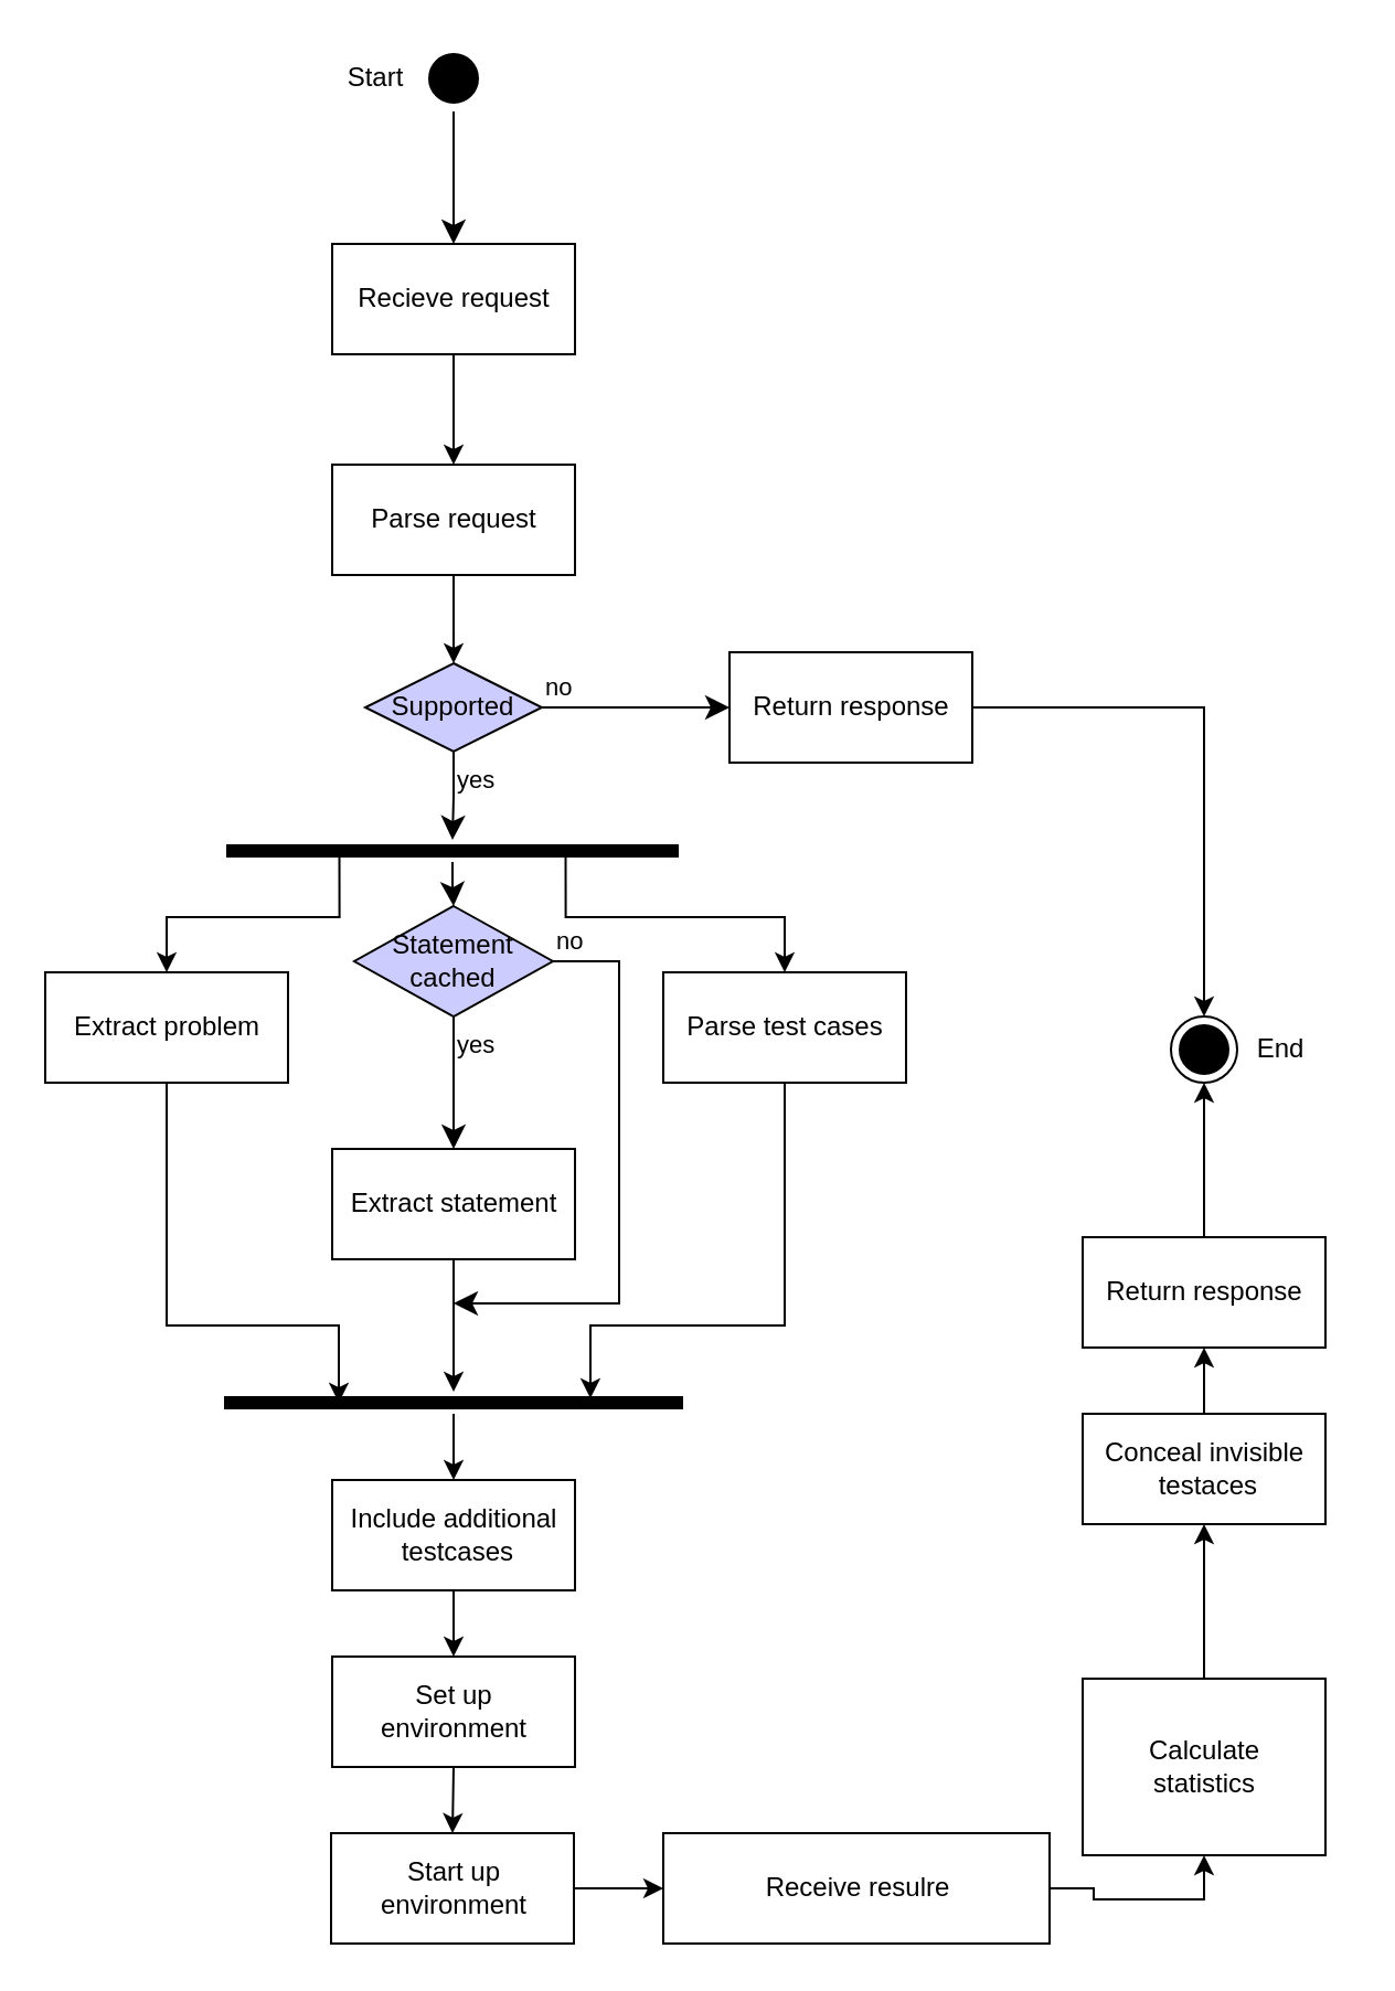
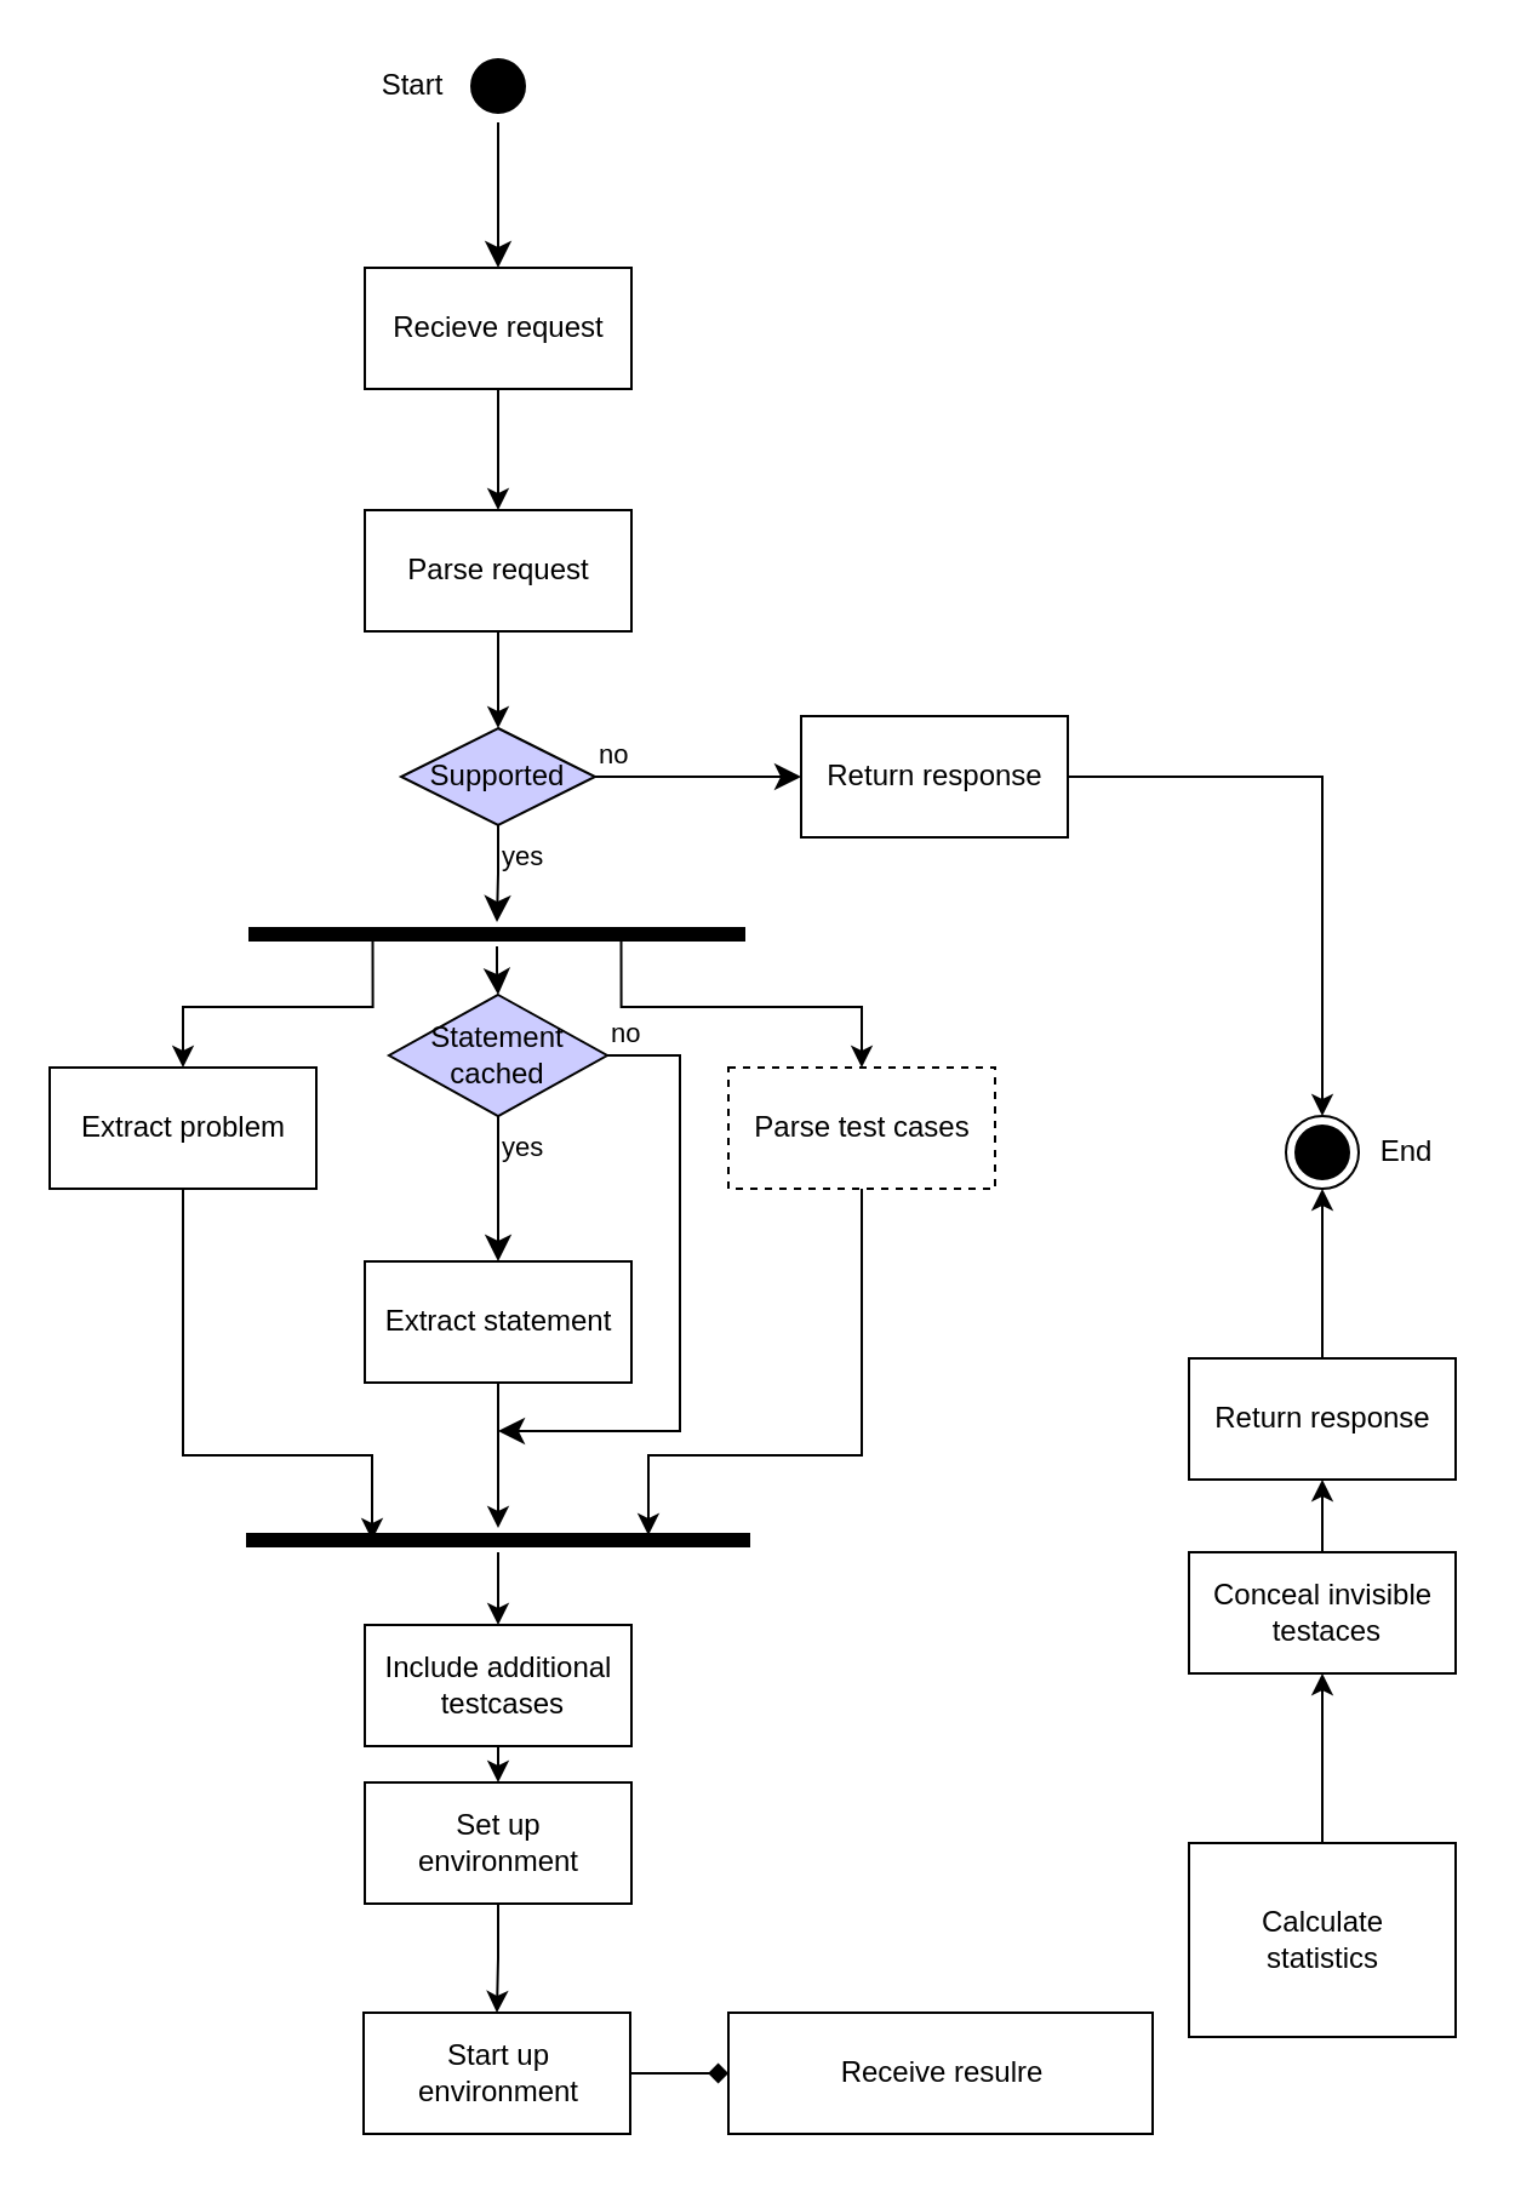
  <mxCell id="0" />
  <mxCell id="1" parent="0" />
  <mxCell id="2" value="" style="ellipse;html=1;shape=startState;fillColor=#000000;strokeColor=#000000;" vertex="1" parent="1"><mxGeometry x="190" y="20" width="30" height="30" as="geometry" /></mxCell>
  <mxCell id="3" value="" style="edgeStyle=orthogonalEdgeStyle;html=1;verticalAlign=bottom;endArrow=classic;endSize=8;strokeColor=#000000;rounded=0;endFill=1;" edge="1" source="2" parent="1" target="5"><mxGeometry relative="1" as="geometry"><mxPoint x="205" y="110" as="targetPoint" /></mxGeometry></mxCell>
  <mxCell id="4" style="edgeStyle=orthogonalEdgeStyle;rounded=0;orthogonalLoop=1;jettySize=auto;html=1;exitX=0.5;exitY=1;exitDx=0;exitDy=0;endArrow=classic;endFill=1;strokeColor=#000000;" edge="1" parent="1" source="5" target="7"><mxGeometry relative="1" as="geometry" /></mxCell>
  <mxCell id="5" value="Recieve request" style="html=1;strokeColor=#000000;" vertex="1" parent="1"><mxGeometry x="150" y="110" width="110" height="50" as="geometry" /></mxCell>
  <mxCell id="6" value="" style="edgeStyle=orthogonalEdgeStyle;rounded=0;orthogonalLoop=1;jettySize=auto;html=1;endArrow=classic;endFill=1;strokeColor=#000000;" edge="1" parent="1" source="7" target="8"><mxGeometry relative="1" as="geometry" /></mxCell>
  <mxCell id="7" value="Parse request" style="html=1;strokeColor=#000000;" vertex="1" parent="1"><mxGeometry x="150" y="210" width="110" height="50" as="geometry" /></mxCell>
  <mxCell id="8" value="Supported" style="rhombus;whiteSpace=wrap;html=1;fillColor=#CCCCFF;strokeColor=#000000;" vertex="1" parent="1"><mxGeometry x="165" y="300" width="80" height="40" as="geometry" /></mxCell>
  <mxCell id="9" value="no" style="edgeStyle=orthogonalEdgeStyle;html=1;align=left;verticalAlign=bottom;endArrow=classic;endSize=8;strokeColor=#000000;rounded=0;endFill=1;entryX=0;entryY=0.5;entryDx=0;entryDy=0;" edge="1" source="8" parent="1" target="12"><mxGeometry x="-1" relative="1" as="geometry"><mxPoint x="350" y="320" as="targetPoint" /></mxGeometry></mxCell>
  <mxCell id="10" value="yes" style="edgeStyle=orthogonalEdgeStyle;html=1;align=left;verticalAlign=top;endArrow=classic;endSize=8;strokeColor=#000000;rounded=0;endFill=1;" edge="1" source="8" parent="1" target="16"><mxGeometry x="-1" relative="1" as="geometry"><mxPoint x="205" y="400" as="targetPoint" /></mxGeometry></mxCell>
  <mxCell id="11" style="edgeStyle=orthogonalEdgeStyle;rounded=0;orthogonalLoop=1;jettySize=auto;html=1;endArrow=classic;endFill=1;strokeColor=#000000;" edge="1" parent="1" source="12" target="13"><mxGeometry relative="1" as="geometry" /></mxCell>
  <mxCell id="12" value="Return response" style="html=1;strokeColor=#000000;" vertex="1" parent="1"><mxGeometry x="330" y="295" width="110" height="50" as="geometry" /></mxCell>
  <mxCell id="13" value="" style="ellipse;html=1;shape=endState;fillColor=#000000;strokeColor=#000000;" vertex="1" parent="1"><mxGeometry x="530" y="460" width="30" height="30" as="geometry" /></mxCell>
  <mxCell id="14" style="edgeStyle=orthogonalEdgeStyle;rounded=0;orthogonalLoop=1;jettySize=auto;html=1;exitX=0.25;exitY=0.5;exitDx=0;exitDy=0;exitPerimeter=0;entryX=0.5;entryY=0;entryDx=0;entryDy=0;endArrow=classic;endFill=1;strokeColor=#000000;" edge="1" parent="1" source="16" target="19"><mxGeometry relative="1" as="geometry" /></mxCell>
  <mxCell id="15" style="edgeStyle=orthogonalEdgeStyle;rounded=0;orthogonalLoop=1;jettySize=auto;html=1;exitX=0.75;exitY=0.5;exitDx=0;exitDy=0;exitPerimeter=0;entryX=0.5;entryY=0;entryDx=0;entryDy=0;endArrow=classic;endFill=1;strokeColor=#000000;" edge="1" parent="1" source="16" target="24"><mxGeometry relative="1" as="geometry" /></mxCell>
  <mxCell id="16" value="" style="shape=line;html=1;strokeWidth=6;strokeColor=#000000;" vertex="1" parent="1"><mxGeometry x="102" y="380" width="205" height="10" as="geometry" /></mxCell>
  <mxCell id="17" value="" style="edgeStyle=orthogonalEdgeStyle;html=1;verticalAlign=bottom;endArrow=classic;endSize=8;strokeColor=#000000;rounded=0;endFill=1;entryX=0.5;entryY=0;entryDx=0;entryDy=0;" edge="1" source="16" parent="1" target="20"><mxGeometry relative="1" as="geometry"><mxPoint x="205" y="520" as="targetPoint" /></mxGeometry></mxCell>
  <mxCell id="18" style="edgeStyle=orthogonalEdgeStyle;rounded=0;orthogonalLoop=1;jettySize=auto;html=1;exitX=0.5;exitY=1;exitDx=0;exitDy=0;entryX=0.25;entryY=0.5;entryDx=0;entryDy=0;entryPerimeter=0;endArrow=classic;endFill=1;strokeColor=#000000;" edge="1" parent="1" source="19" target="28"><mxGeometry relative="1" as="geometry"><Array as="points"><mxPoint x="75" y="600" /><mxPoint x="153" y="600" /></Array></mxGeometry></mxCell>
  <mxCell id="19" value="Extract problem" style="html=1;strokeColor=#000000;" vertex="1" parent="1"><mxGeometry x="20" y="440" width="110" height="50" as="geometry" /></mxCell>
  <mxCell id="20" value="Statement&lt;br&gt;cached" style="rhombus;whiteSpace=wrap;html=1;fillColor=#CCCCFF;strokeColor=#000000;" vertex="1" parent="1"><mxGeometry x="160" y="410" width="90" height="50" as="geometry" /></mxCell>
  <mxCell id="21" value="no" style="edgeStyle=orthogonalEdgeStyle;html=1;align=left;verticalAlign=bottom;endArrow=classic;endSize=8;strokeColor=#000000;rounded=0;endFill=1;" edge="1" source="20" parent="1"><mxGeometry x="-1" relative="1" as="geometry"><mxPoint x="205" y="590" as="targetPoint" /><Array as="points"><mxPoint x="280" y="435" /><mxPoint x="280" y="590" /></Array></mxGeometry></mxCell>
  <mxCell id="22" value="yes" style="edgeStyle=orthogonalEdgeStyle;html=1;align=left;verticalAlign=top;endArrow=classic;endSize=8;strokeColor=#000000;rounded=0;endFill=1;entryX=0.5;entryY=0;entryDx=0;entryDy=0;" edge="1" source="20" parent="1" target="26"><mxGeometry x="-1" relative="1" as="geometry"><mxPoint x="205" y="620" as="targetPoint" /></mxGeometry></mxCell>
  <mxCell id="23" style="edgeStyle=orthogonalEdgeStyle;rounded=0;orthogonalLoop=1;jettySize=auto;html=1;entryX=0.798;entryY=0.3;entryDx=0;entryDy=0;entryPerimeter=0;endArrow=classic;endFill=1;strokeColor=#000000;" edge="1" parent="1" source="24" target="28"><mxGeometry relative="1" as="geometry"><Array as="points"><mxPoint x="355" y="600" /><mxPoint x="267" y="600" /></Array></mxGeometry></mxCell>
- <mxCell id="24" value="Parse test cases" style="html=1;strokeColor=#000000;" vertex="1" parent="1"><mxGeometry x="300" y="440" width="110" height="50" as="geometry" /></mxCell>
+ <mxCell id="24" value="Parse test cases" style="html=1;strokeColor=#000000;dashed=1;" vertex="1" parent="1"><mxGeometry x="300" y="440" width="110" height="50" as="geometry" /></mxCell>
  <mxCell id="25" value="" style="edgeStyle=orthogonalEdgeStyle;rounded=0;orthogonalLoop=1;jettySize=auto;html=1;endArrow=classic;endFill=1;strokeColor=#000000;" edge="1" parent="1" source="26" target="28"><mxGeometry relative="1" as="geometry" /></mxCell>
  <mxCell id="26" value="Extract statement" style="html=1;strokeColor=#000000;" vertex="1" parent="1"><mxGeometry x="150" y="520" width="110" height="50" as="geometry" /></mxCell>
  <mxCell id="27" style="edgeStyle=orthogonalEdgeStyle;rounded=0;orthogonalLoop=1;jettySize=auto;html=1;endArrow=classic;endFill=1;strokeColor=#000000;" edge="1" parent="1" source="28" target="30"><mxGeometry relative="1" as="geometry" /></mxCell>
  <mxCell id="28" value="" style="shape=line;html=1;strokeWidth=6;strokeColor=#000000;" vertex="1" parent="1"><mxGeometry x="101" y="630" width="208" height="10" as="geometry" /></mxCell>
  <mxCell id="29" style="edgeStyle=orthogonalEdgeStyle;rounded=0;orthogonalLoop=1;jettySize=auto;html=1;exitX=0.5;exitY=1;exitDx=0;exitDy=0;entryX=0.5;entryY=0;entryDx=0;entryDy=0;endArrow=classic;endFill=1;strokeColor=#000000;" edge="1" parent="1" source="30" target="32"><mxGeometry relative="1" as="geometry" /></mxCell>
  <mxCell id="30" value="Include additional&lt;br&gt;&amp;nbsp;testcases" style="html=1;strokeColor=#000000;" vertex="1" parent="1"><mxGeometry x="150" y="670" width="110" height="50" as="geometry" /></mxCell>
  <mxCell id="31" style="edgeStyle=orthogonalEdgeStyle;rounded=0;orthogonalLoop=1;jettySize=auto;html=1;exitX=0.5;exitY=1;exitDx=0;exitDy=0;entryX=0.5;entryY=0;entryDx=0;entryDy=0;endArrow=classic;endFill=1;strokeColor=#000000;" edge="1" parent="1" source="32" target="34"><mxGeometry relative="1" as="geometry" /></mxCell>
- <mxCell id="32" value="Set up&lt;br&gt;environment" style="html=1;strokeColor=#000000;" vertex="1" parent="1"><mxGeometry x="150" y="750" width="110" height="50" as="geometry" /></mxCell>
- <mxCell id="33" style="edgeStyle=orthogonalEdgeStyle;rounded=0;orthogonalLoop=1;jettySize=auto;html=1;entryX=0;entryY=0.5;entryDx=0;entryDy=0;endArrow=classic;endFill=1;strokeColor=#000000;" edge="1" parent="1" source="34" target="36"><mxGeometry relative="1" as="geometry" /></mxCell>
+ <mxCell id="32" value="Set up&lt;br&gt;environment" style="html=1;strokeColor=#000000;" vertex="1" parent="1"><mxGeometry x="150" y="735" width="110" height="50" as="geometry" /></mxCell>
+ <mxCell id="33" style="edgeStyle=orthogonalEdgeStyle;rounded=0;orthogonalLoop=1;jettySize=auto;html=1;entryX=0;entryY=0.5;entryDx=0;entryDy=0;endArrow=diamond;endFill=1;strokeColor=#000000;" edge="1" parent="1" source="34" target="36"><mxGeometry relative="1" as="geometry" /></mxCell>
  <mxCell id="34" value="Start up &lt;br&gt;environment" style="html=1;strokeColor=#000000;" vertex="1" parent="1"><mxGeometry x="149.5" y="830" width="110" height="50" as="geometry" /></mxCell>
- <mxCell id="35" style="edgeStyle=orthogonalEdgeStyle;rounded=0;orthogonalLoop=1;jettySize=auto;html=1;entryX=0.5;entryY=1;entryDx=0;entryDy=0;endArrow=classic;endFill=1;strokeColor=#000000;" edge="1" parent="1" source="36" target="38"><mxGeometry relative="1" as="geometry" /></mxCell>
  <mxCell id="36" value="Receive resulre" style="html=1;strokeColor=#000000;" vertex="1" parent="1"><mxGeometry x="300" y="830" width="175" height="50" as="geometry" /></mxCell>
  <mxCell id="37" style="edgeStyle=orthogonalEdgeStyle;rounded=0;orthogonalLoop=1;jettySize=auto;html=1;entryX=0.5;entryY=1;entryDx=0;entryDy=0;endArrow=classic;endFill=1;strokeColor=#000000;" edge="1" parent="1" source="38" target="40"><mxGeometry relative="1" as="geometry" /></mxCell>
  <mxCell id="38" value="Calculate&lt;br&gt;statistics" style="html=1;strokeColor=#000000;" vertex="1" parent="1"><mxGeometry x="490" y="760" width="110" height="80" as="geometry" /></mxCell>
  <mxCell id="39" style="edgeStyle=orthogonalEdgeStyle;rounded=0;orthogonalLoop=1;jettySize=auto;html=1;entryX=0.5;entryY=1;entryDx=0;entryDy=0;endArrow=classic;endFill=1;strokeColor=#000000;" edge="1" parent="1" source="40" target="42"><mxGeometry relative="1" as="geometry" /></mxCell>
  <mxCell id="40" value="Conceal invisible&lt;br&gt;&amp;nbsp;testaces" style="html=1;strokeColor=#000000;" vertex="1" parent="1"><mxGeometry x="490" y="640" width="110" height="50" as="geometry" /></mxCell>
  <mxCell id="41" style="edgeStyle=orthogonalEdgeStyle;rounded=0;orthogonalLoop=1;jettySize=auto;html=1;entryX=0.5;entryY=1;entryDx=0;entryDy=0;endArrow=classic;endFill=1;strokeColor=#000000;" edge="1" parent="1" source="42" target="13"><mxGeometry relative="1" as="geometry" /></mxCell>
  <mxCell id="42" value="Return response" style="html=1;strokeColor=#000000;" vertex="1" parent="1"><mxGeometry x="490" y="560" width="110" height="50" as="geometry" /></mxCell>
  <mxCell id="43" value="Start" style="text;html=1;strokeColor=none;fillColor=none;align=center;verticalAlign=middle;whiteSpace=wrap;rounded=0;" vertex="1" parent="1"><mxGeometry x="140" y="20" width="60" height="30" as="geometry" /></mxCell>
  <mxCell id="44" value="End" style="text;html=1;strokeColor=none;fillColor=none;align=center;verticalAlign=middle;whiteSpace=wrap;rounded=0;" vertex="1" parent="1"><mxGeometry x="550" y="460" width="60" height="30" as="geometry" /></mxCell>
